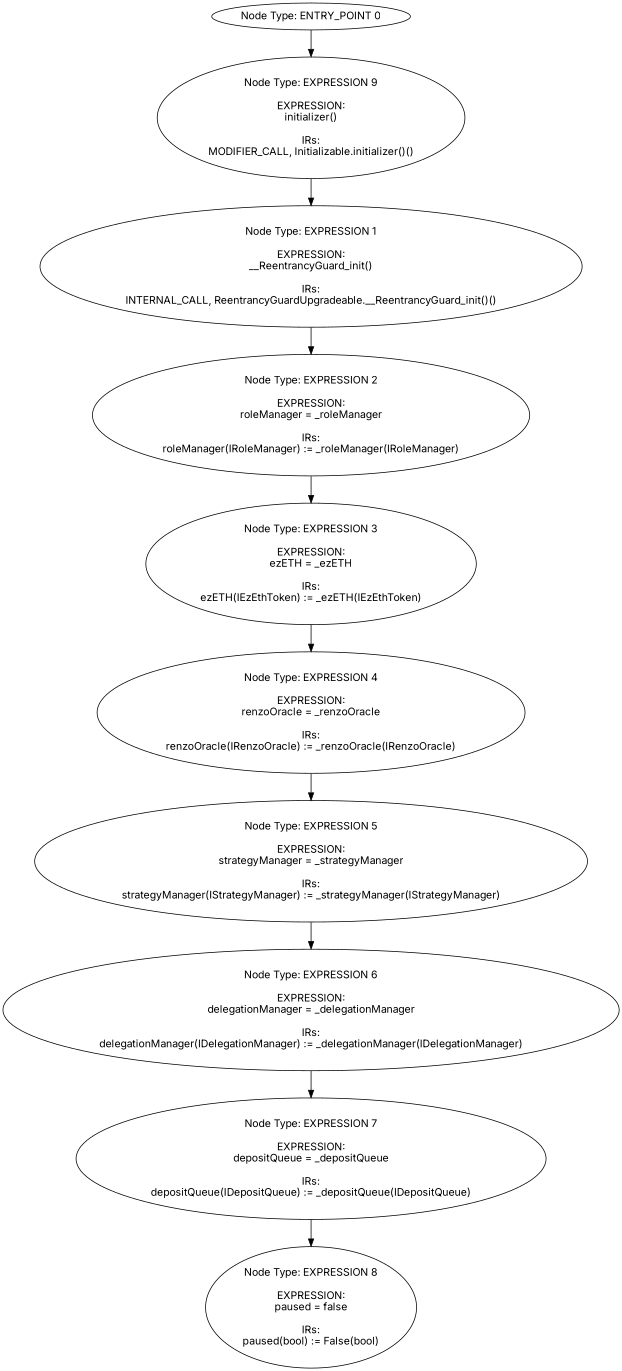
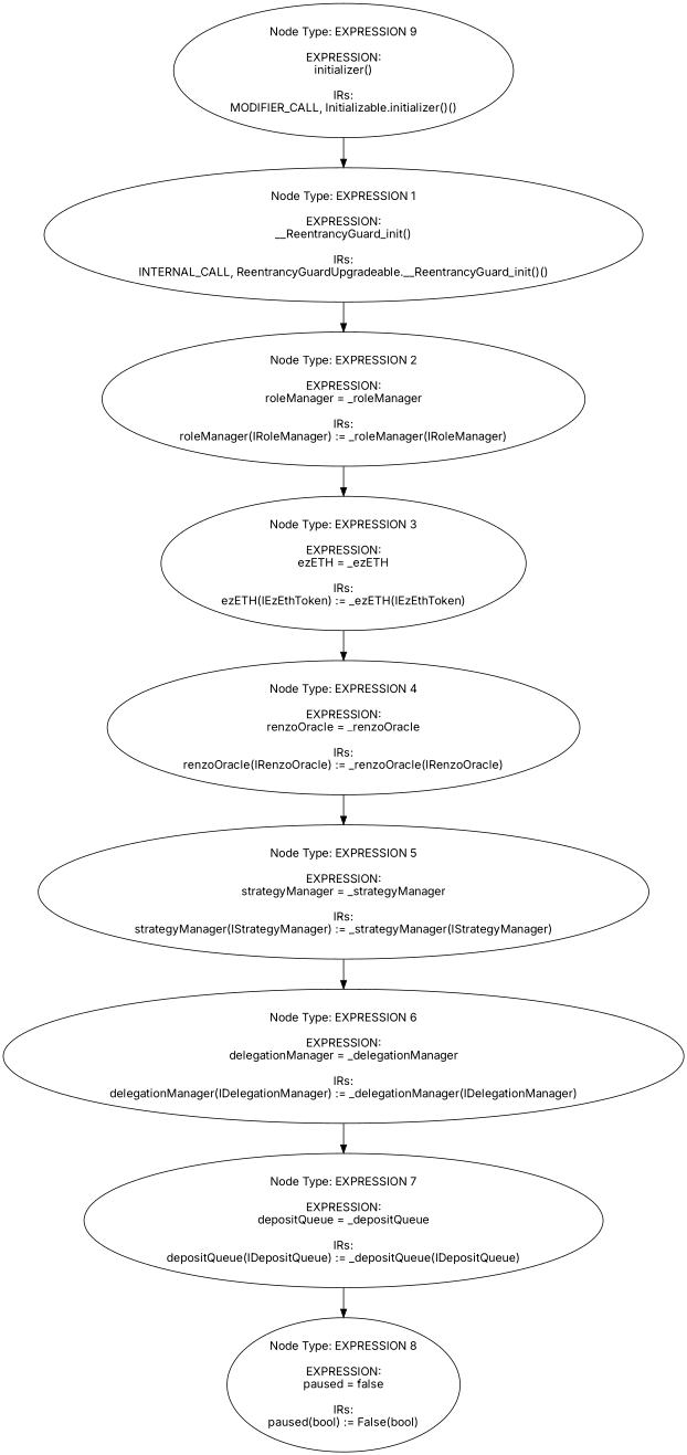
  digraph {
    fontname=Inter
    node [fontname=Inter]
    edge [fontname=Inter]
-   n1 [label="Node Type: ENTRY_POINT 0\n"]
    n2 [label="Node Type: EXPRESSION 9\n\nEXPRESSION:\ninitializer()\n\nIRs:\nMODIFIER_CALL, Initializable.initializer()()"]
    n3 [label="Node Type: EXPRESSION 1\n\nEXPRESSION:\n__ReentrancyGuard_init()\n\nIRs:\nINTERNAL_CALL, ReentrancyGuardUpgradeable.__ReentrancyGuard_init()()"]
    n4 [label="Node Type: EXPRESSION 2\n\nEXPRESSION:\nroleManager = _roleManager\n\nIRs:\nroleManager(IRoleManager) := _roleManager(IRoleManager)"]
    n5 [label="Node Type: EXPRESSION 3\n\nEXPRESSION:\nezETH = _ezETH\n\nIRs:\nezETH(IEzEthToken) := _ezETH(IEzEthToken)"]
    n6 [label="Node Type: EXPRESSION 4\n\nEXPRESSION:\nrenzoOracle = _renzoOracle\n\nIRs:\nrenzoOracle(IRenzoOracle) := _renzoOracle(IRenzoOracle)"]
    n7 [label="Node Type: EXPRESSION 5\n\nEXPRESSION:\nstrategyManager = _strategyManager\n\nIRs:\nstrategyManager(IStrategyManager) := _strategyManager(IStrategyManager)"]
    n8 [label="Node Type: EXPRESSION 6\n\nEXPRESSION:\ndelegationManager = _delegationManager\n\nIRs:\ndelegationManager(IDelegationManager) := _delegationManager(IDelegationManager)"]
    n9 [label="Node Type: EXPRESSION 7\n\nEXPRESSION:\ndepositQueue = _depositQueue\n\nIRs:\ndepositQueue(IDepositQueue) := _depositQueue(IDepositQueue)"]
    n10 [label="Node Type: EXPRESSION 8\n\nEXPRESSION:\npaused = false\n\nIRs:\npaused(bool) := False(bool)"]
-   n1 -> n2
    n2 -> n3
    n3 -> n4
    n4 -> n5
    n5 -> n6
    n6 -> n7
    n7 -> n8
    n8 -> n9
    n9 -> n10
  }
